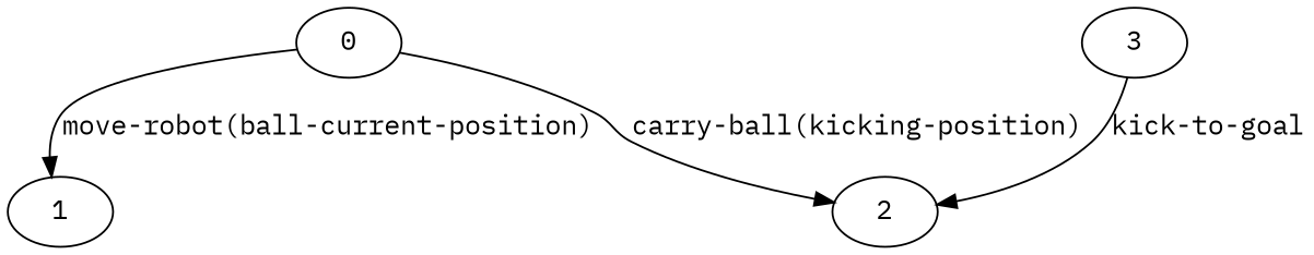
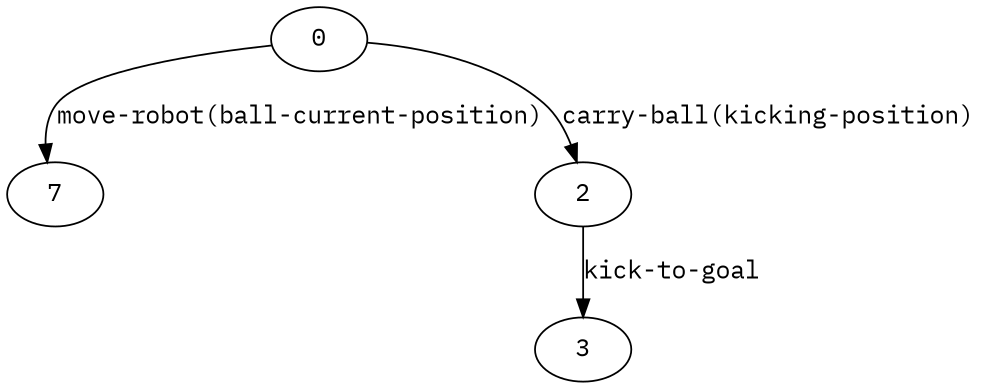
  strict digraph {
    fontname="IBM Plex Mono"
    node [color=black fontname="IBM Plex Mono"]
    edge [color=black fontname="IBM Plex Mono"]
    0
-   1
+   1 [label=7]
    2
    3
    0 -> 1 [label="move-robot(ball-current-position)"]
    0 -> 2 [label="carry-ball(kicking-position)"]
-   3 -> 2 [label="kick-to-goal"]
+   2 -> 3 [label="kick-to-goal"]
  }
